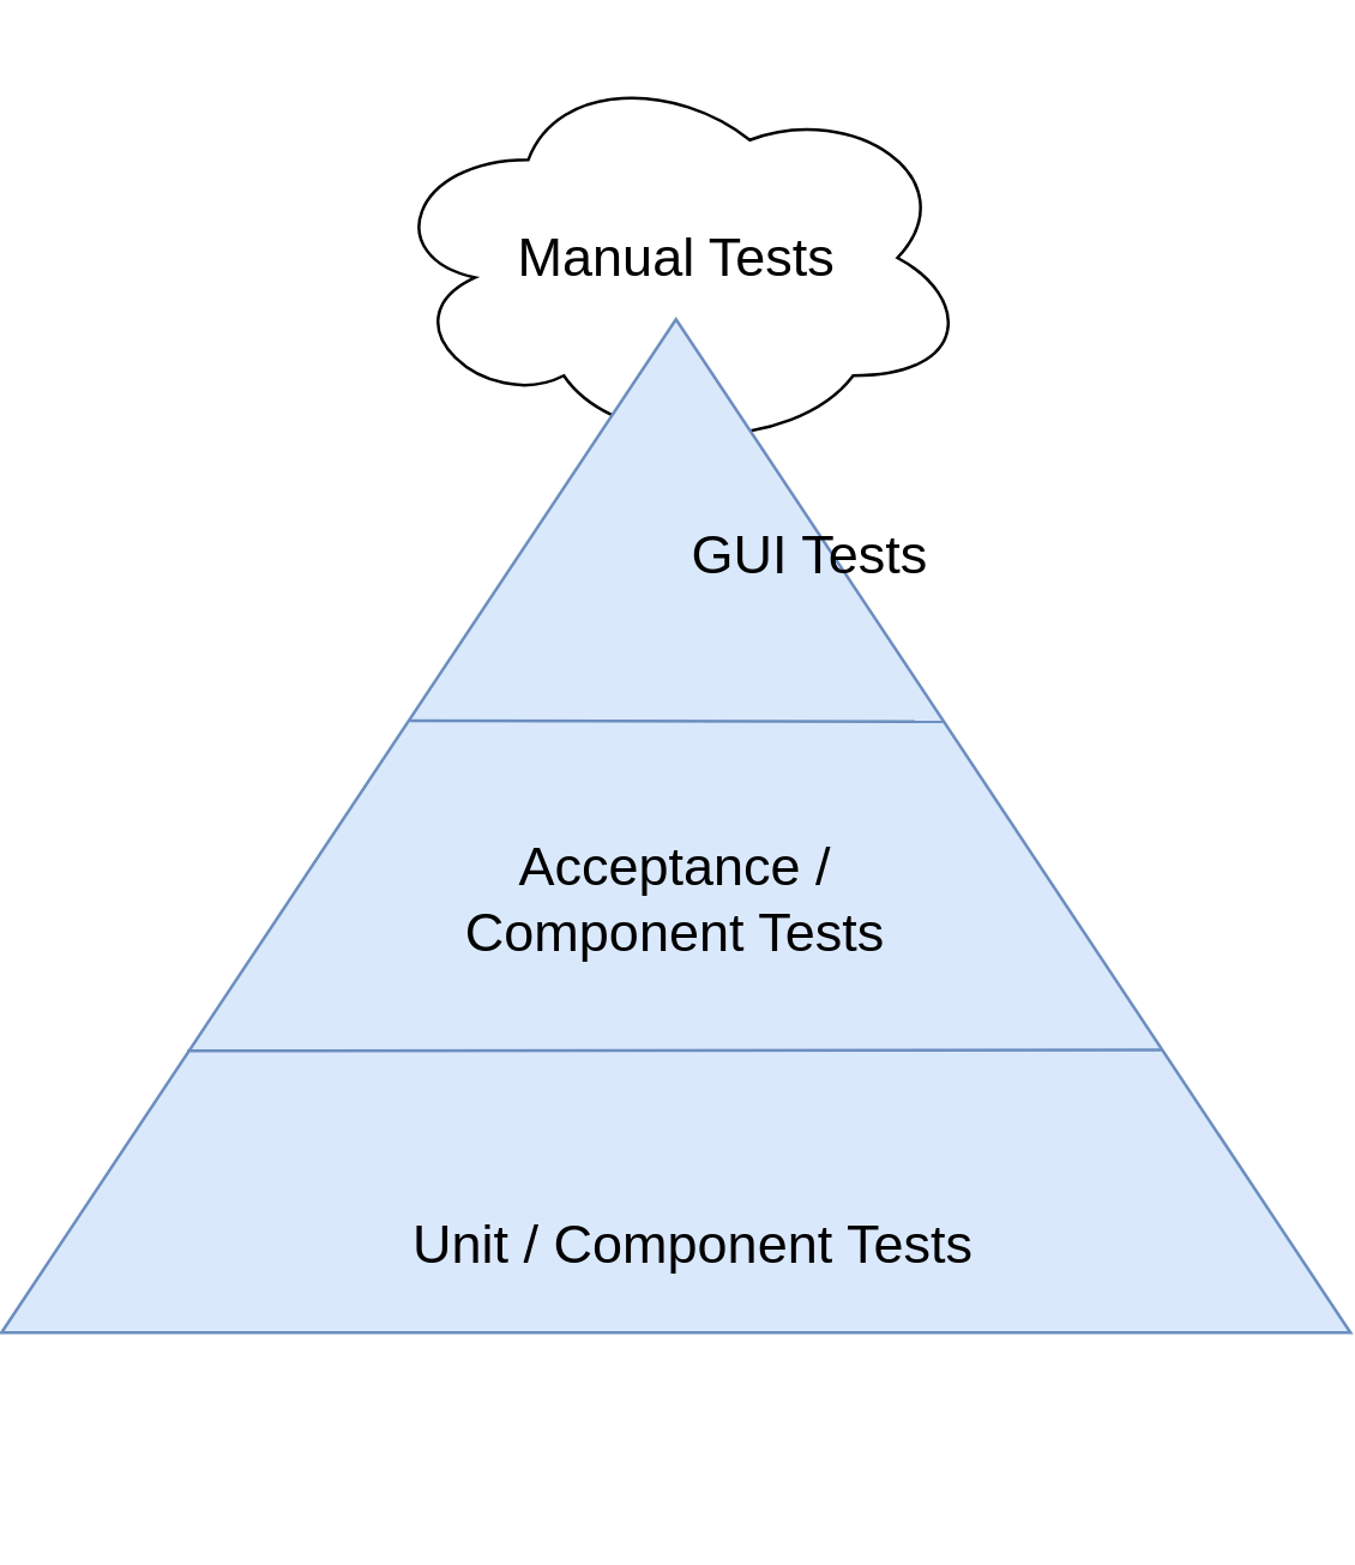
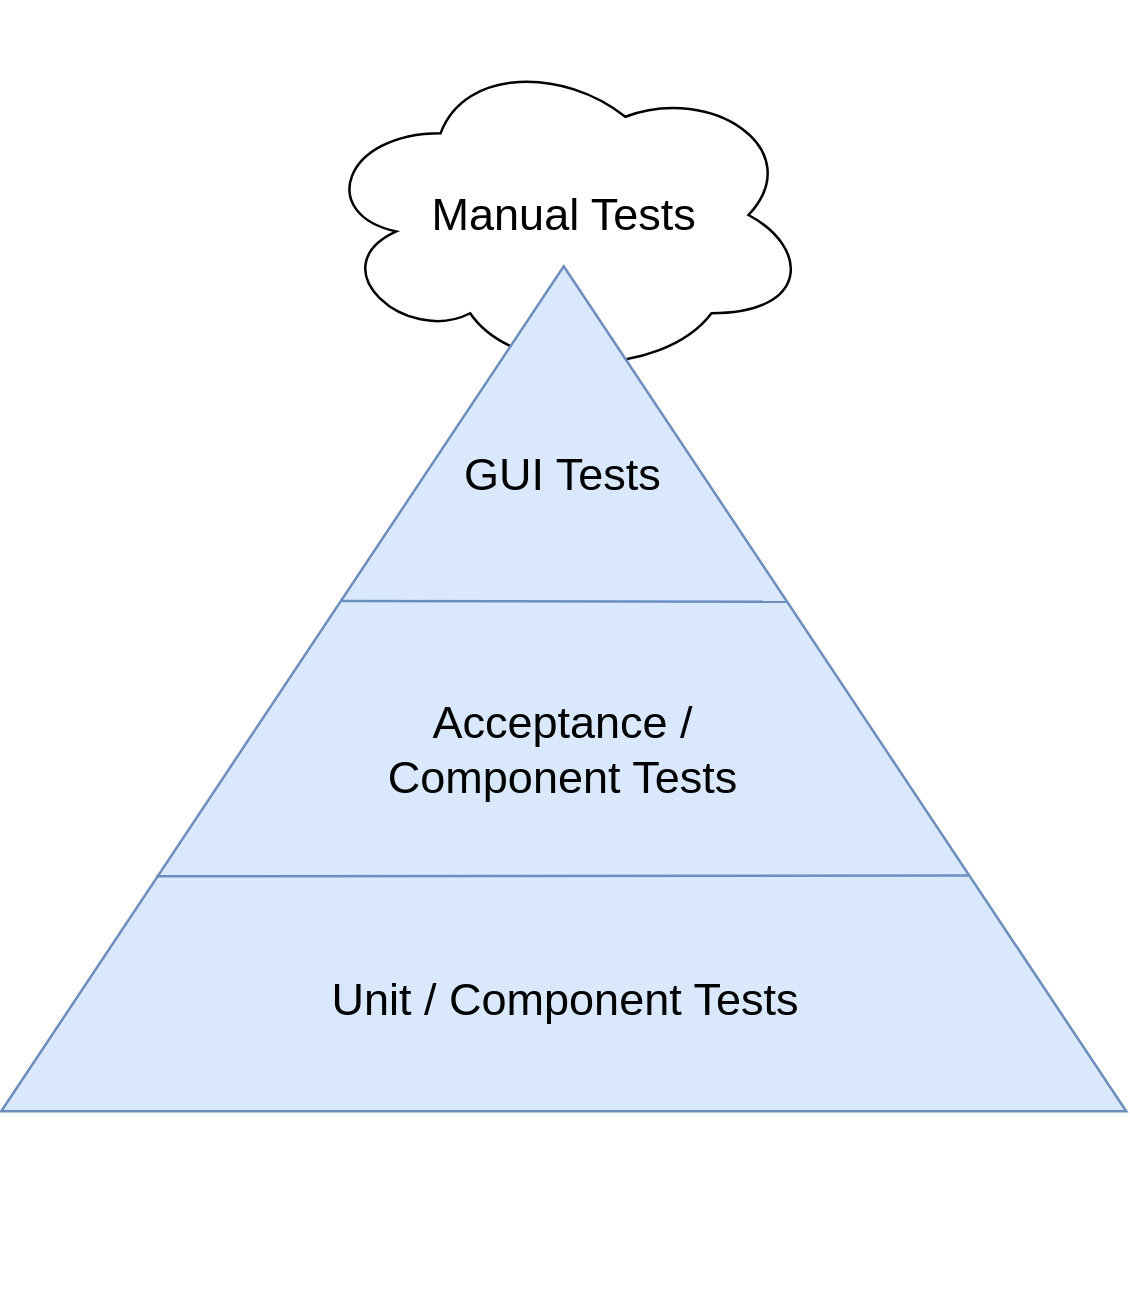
  <mxCell id="0" />
  <mxCell id="1" parent="0" />
  <mxCell id="2" value="&lt;font style=&quot;font-size: 18px&quot;&gt;Manual Tests&lt;/font&gt;" style="ellipse;shape=cloud;whiteSpace=wrap;html=1;" vertex="1" parent="1"><mxGeometry x="90.5" y="20" width="197" height="131" as="geometry" /></mxCell>
  <mxCell id="3" value="" style="triangle;whiteSpace=wrap;html=1;rotation=-90;fillColor=#dae8fc;strokeColor=#6c8ebf;" vertex="1" parent="1"><mxGeometry x="20" y="50" width="338" height="450" as="geometry" /></mxCell>
  <mxCell id="4" value="" style="endArrow=none;html=1;entryX=0.279;entryY=0.86;entryDx=0;entryDy=0;entryPerimeter=0;fillColor=#dae8fc;strokeColor=#6c8ebf;" edge="1" parent="1" target="3"><mxGeometry width="50" height="50" relative="1" as="geometry"><mxPoint x="26" y="350" as="sourcePoint" /><mxPoint x="353" y="350" as="targetPoint" /></mxGeometry></mxCell>
  <mxCell id="5" value="" style="endArrow=none;html=1;exitX=0.604;exitY=0.303;exitDx=0;exitDy=0;exitPerimeter=0;entryX=0.603;entryY=0.698;entryDx=0;entryDy=0;entryPerimeter=0;fillColor=#dae8fc;strokeColor=#6c8ebf;" edge="1" parent="1" source="3" target="3"><mxGeometry width="50" height="50" relative="1" as="geometry"><mxPoint x="106" y="240" as="sourcePoint" /><mxPoint x="276" y="240" as="targetPoint" /></mxGeometry></mxCell>
- <mxCell id="6" value="&lt;font style=&quot;font-size: 18px&quot;&gt;GUI Tests&lt;/font&gt;" style="text;html=1;strokeColor=none;fillColor=none;align=center;verticalAlign=middle;whiteSpace=wrap;rounded=0;" vertex="1" parent="1"><mxGeometry x="189" y="175" width="90" height="20" as="geometry" /></mxCell>
+ <mxCell id="6" value="&lt;font style=&quot;font-size: 18px&quot;&gt;GUI Tests&lt;/font&gt;" style="text;html=1;strokeColor=none;fillColor=none;align=center;verticalAlign=middle;whiteSpace=wrap;rounded=0;" vertex="1" parent="1"><mxGeometry x="144" y="180" width="90" height="20" as="geometry" /></mxCell>
  <mxCell id="7" value="&lt;font style=&quot;font-size: 18px&quot;&gt;Acceptance / Component Tests&lt;/font&gt;" style="text;html=1;strokeColor=none;fillColor=none;align=center;verticalAlign=middle;whiteSpace=wrap;rounded=0;" vertex="1" parent="1"><mxGeometry x="98" y="290" width="182" height="20" as="geometry" /></mxCell>
- <mxCell id="8" value="&lt;font style=&quot;font-size: 18px&quot;&gt;Unit / Component Tests&lt;/font&gt;" style="text;html=1;strokeColor=none;fillColor=none;align=center;verticalAlign=middle;whiteSpace=wrap;rounded=0;" vertex="1" parent="1"><mxGeometry x="82.5" y="405" width="224" height="20" as="geometry" /></mxCell>
+ <mxCell id="8" value="&lt;font style=&quot;font-size: 18px&quot;&gt;Unit / Component Tests&lt;/font&gt;" style="text;html=1;strokeColor=none;fillColor=none;align=center;verticalAlign=middle;whiteSpace=wrap;rounded=0;" vertex="1" parent="1"><mxGeometry x="77.5" y="390" width="224" height="20" as="geometry" /></mxCell>
